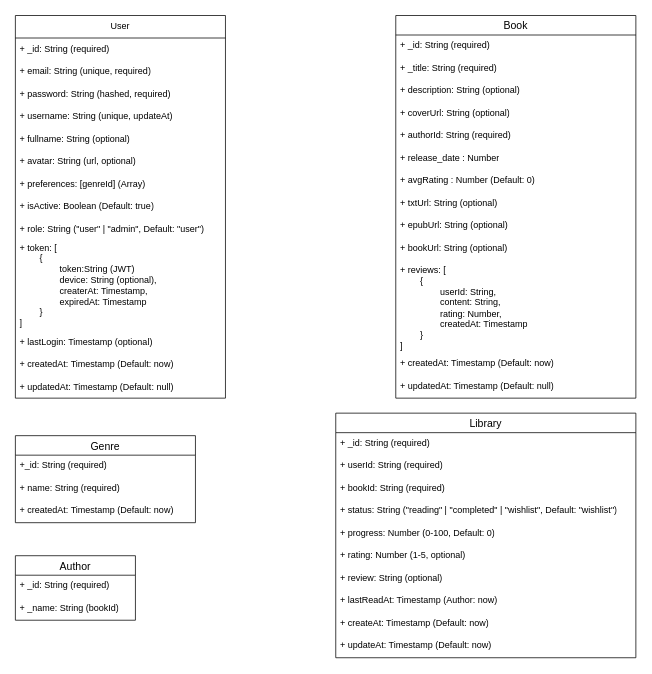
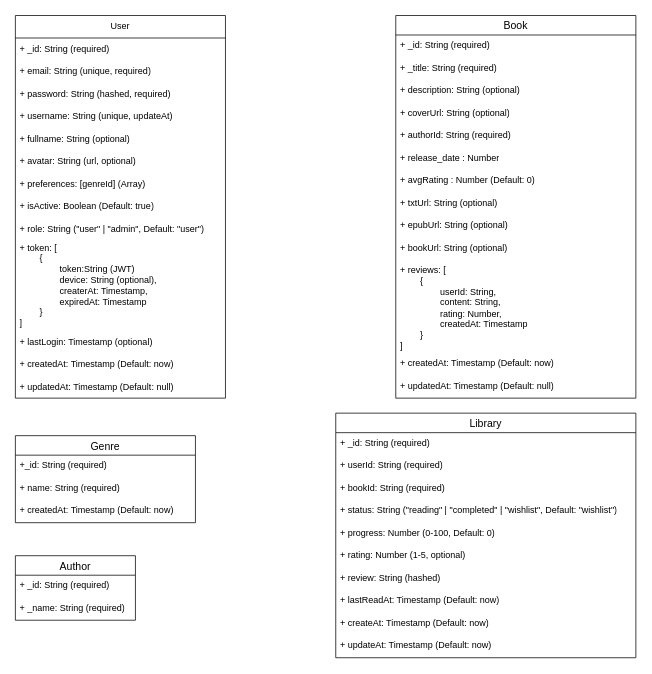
  <mxCell id="0" />
  <mxCell id="1" parent="0" />
  <mxCell id="2" value="User" style="swimlane;fontStyle=0;childLayout=stackLayout;horizontal=1;startSize=30;horizontalStack=0;resizeParent=1;resizeParentMax=0;resizeLast=0;collapsible=1;marginBottom=0;whiteSpace=wrap;html=1;" parent="1" vertex="1"><mxGeometry width="280" height="510" as="geometry" x="20" y="20" /></mxCell>
  <mxCell id="3" value="+ _id: String (required)" style="text;strokeColor=none;fillColor=none;align=left;verticalAlign=middle;spacingLeft=4;spacingRight=4;overflow=hidden;points=[[0,0.5],[1,0.5]];portConstraint=eastwest;rotatable=0;whiteSpace=wrap;html=1;" parent="2" vertex="1"><mxGeometry y="30" width="280" height="30" as="geometry" /></mxCell>
  <mxCell id="4" value="+ email: String (unique, required)" style="text;strokeColor=none;fillColor=none;align=left;verticalAlign=middle;spacingLeft=4;spacingRight=4;overflow=hidden;points=[[0,0.5],[1,0.5]];portConstraint=eastwest;rotatable=0;whiteSpace=wrap;html=1;" parent="2" vertex="1"><mxGeometry y="60" width="280" height="30" as="geometry" /></mxCell>
  <mxCell id="5" value="+ password: String (hashed, required)" style="text;strokeColor=none;fillColor=none;align=left;verticalAlign=middle;spacingLeft=4;spacingRight=4;overflow=hidden;points=[[0,0.5],[1,0.5]];portConstraint=eastwest;rotatable=0;whiteSpace=wrap;html=1;" parent="2" vertex="1"><mxGeometry y="90" width="280" height="30" as="geometry" /></mxCell>
  <mxCell id="6" value="+ username: String (unique, updateAt)" style="text;strokeColor=none;fillColor=none;align=left;verticalAlign=middle;spacingLeft=4;spacingRight=4;overflow=hidden;points=[[0,0.5],[1,0.5]];portConstraint=eastwest;rotatable=0;whiteSpace=wrap;html=1;" parent="2" vertex="1"><mxGeometry y="120" width="280" height="30" as="geometry" /></mxCell>
  <mxCell id="7" value="+ fullname: String (optional)" style="text;strokeColor=none;fillColor=none;align=left;verticalAlign=middle;spacingLeft=4;spacingRight=4;overflow=hidden;points=[[0,0.5],[1,0.5]];portConstraint=eastwest;rotatable=0;whiteSpace=wrap;html=1;" parent="2" vertex="1"><mxGeometry y="150" width="280" height="30" as="geometry" /></mxCell>
  <mxCell id="8" value="+ avatar: String (url, optional)" style="text;strokeColor=none;fillColor=none;align=left;verticalAlign=middle;spacingLeft=4;spacingRight=4;overflow=hidden;points=[[0,0.5],[1,0.5]];portConstraint=eastwest;rotatable=0;whiteSpace=wrap;html=1;" parent="2" vertex="1"><mxGeometry y="180" width="280" height="30" as="geometry" /></mxCell>
  <mxCell id="9" value="+ preferences: [genreId] (Array)" style="text;strokeColor=none;fillColor=none;align=left;verticalAlign=middle;spacingLeft=4;spacingRight=4;overflow=hidden;points=[[0,0.5],[1,0.5]];portConstraint=eastwest;rotatable=0;whiteSpace=wrap;html=1;" parent="2" vertex="1"><mxGeometry y="210" width="280" height="30" as="geometry" /></mxCell>
  <mxCell id="10" value="+ isActive: Boolean (Default: true)" style="text;strokeColor=none;fillColor=none;align=left;verticalAlign=middle;spacingLeft=4;spacingRight=4;overflow=hidden;points=[[0,0.5],[1,0.5]];portConstraint=eastwest;rotatable=0;whiteSpace=wrap;html=1;" parent="2" vertex="1"><mxGeometry y="240" width="280" height="30" as="geometry" /></mxCell>
  <mxCell id="11" value="+ role: String (&quot;user&quot; | &quot;admin&quot;, Default: &quot;user&quot;)" style="text;strokeColor=none;fillColor=none;align=left;verticalAlign=middle;spacingLeft=4;spacingRight=4;overflow=hidden;points=[[0,0.5],[1,0.5]];portConstraint=eastwest;rotatable=0;whiteSpace=wrap;html=1;" parent="2" vertex="1"><mxGeometry y="270" width="280" height="30" as="geometry" /></mxCell>
  <mxCell id="12" value="+ token: [&lt;div&gt;&lt;span style=&quot;white-space: pre;&quot;&gt;&#09;&lt;/span&gt;{&lt;br&gt;&lt;/div&gt;&lt;div&gt;&lt;span style=&quot;white-space: pre;&quot;&gt;&#09;&lt;/span&gt;&lt;span style=&quot;white-space: pre;&quot;&gt;&#09;&lt;/span&gt;token:String (JWT)&lt;br&gt;&lt;/div&gt;&lt;div&gt;&lt;span style=&quot;white-space: pre;&quot;&gt;&#09;&lt;/span&gt;&lt;span style=&quot;white-space: pre;&quot;&gt;&#09;&lt;/span&gt;device: String (optional),&lt;br&gt;&lt;/div&gt;&lt;div&gt;&lt;span style=&quot;white-space: pre;&quot;&gt;&#09;&lt;/span&gt;&lt;span style=&quot;white-space: pre;&quot;&gt;&#09;&lt;/span&gt;createrAt: Timestamp,&lt;br&gt;&lt;/div&gt;&lt;div&gt;&lt;span style=&quot;white-space: pre;&quot;&gt;&#09;&lt;/span&gt;&lt;span style=&quot;white-space: pre;&quot;&gt;&#09;&lt;/span&gt;expiredAt: Timestamp&lt;br&gt;&lt;/div&gt;&lt;div&gt;&lt;span style=&quot;white-space: pre;&quot;&gt;&#09;&lt;/span&gt;}&lt;br&gt;&lt;/div&gt;&lt;div&gt;]&lt;br&gt;&lt;/div&gt;" style="text;strokeColor=none;fillColor=none;align=left;verticalAlign=middle;spacingLeft=4;spacingRight=4;overflow=hidden;points=[[0,0.5],[1,0.5]];portConstraint=eastwest;rotatable=0;whiteSpace=wrap;html=1;" parent="2" vertex="1"><mxGeometry y="300" width="280" height="120" as="geometry" /></mxCell>
  <mxCell id="13" value="+ lastLogin: Timestamp (optional)" style="text;strokeColor=none;fillColor=none;align=left;verticalAlign=middle;spacingLeft=4;spacingRight=4;overflow=hidden;points=[[0,0.5],[1,0.5]];portConstraint=eastwest;rotatable=0;whiteSpace=wrap;html=1;" parent="2" vertex="1"><mxGeometry y="420" width="280" height="30" as="geometry" /></mxCell>
  <mxCell id="14" value="+ createdAt: Timestamp (Default: now)" style="text;strokeColor=none;fillColor=none;align=left;verticalAlign=middle;spacingLeft=4;spacingRight=4;overflow=hidden;points=[[0,0.5],[1,0.5]];portConstraint=eastwest;rotatable=0;whiteSpace=wrap;html=1;" parent="2" vertex="1"><mxGeometry y="450" width="280" height="30" as="geometry" /></mxCell>
  <mxCell id="15" value="+ updatedAt: Timestamp (Default: null)" style="text;strokeColor=none;fillColor=none;align=left;verticalAlign=middle;spacingLeft=4;spacingRight=4;overflow=hidden;points=[[0,0.5],[1,0.5]];portConstraint=eastwest;rotatable=0;whiteSpace=wrap;html=1;" parent="2" vertex="1"><mxGeometry y="480" width="280" height="30" as="geometry" /></mxCell>
  <mxCell id="16" value="Genre" style="swimlane;fontStyle=0;childLayout=stackLayout;horizontal=1;startSize=26;horizontalStack=0;resizeParent=1;resizeParentMax=0;resizeLast=0;collapsible=1;marginBottom=0;align=center;fontSize=14;" parent="1" vertex="1"><mxGeometry y="580" width="240" height="116" as="geometry" x="20" /></mxCell>
  <mxCell id="17" value="+_id: String (required)" style="text;strokeColor=none;fillColor=none;spacingLeft=4;spacingRight=4;overflow=hidden;rotatable=0;points=[[0,0.5],[1,0.5]];portConstraint=eastwest;fontSize=12;whiteSpace=wrap;html=1;" parent="16" vertex="1"><mxGeometry y="26" width="240" height="30" as="geometry" /></mxCell>
  <mxCell id="18" value="+ name: String (required)" style="text;strokeColor=none;fillColor=none;spacingLeft=4;spacingRight=4;overflow=hidden;rotatable=0;points=[[0,0.5],[1,0.5]];portConstraint=eastwest;fontSize=12;whiteSpace=wrap;html=1;" parent="16" vertex="1"><mxGeometry y="56" width="240" height="30" as="geometry" /></mxCell>
  <mxCell id="19" value="+ createdAt: Timestamp (Default: now)" style="text;strokeColor=none;fillColor=none;spacingLeft=4;spacingRight=4;overflow=hidden;rotatable=0;points=[[0,0.5],[1,0.5]];portConstraint=eastwest;fontSize=12;whiteSpace=wrap;html=1;" parent="16" vertex="1"><mxGeometry y="86" width="240" height="30" as="geometry" /></mxCell>
  <mxCell id="20" value="Author" style="swimlane;fontStyle=0;childLayout=stackLayout;horizontal=1;startSize=26;horizontalStack=0;resizeParent=1;resizeParentMax=0;resizeLast=0;collapsible=1;marginBottom=0;align=center;fontSize=14;" parent="1" vertex="1"><mxGeometry y="740" width="160" height="86" as="geometry" x="20" /></mxCell>
  <mxCell id="21" value="+ _id: String (required)" style="text;strokeColor=none;fillColor=none;spacingLeft=4;spacingRight=4;overflow=hidden;rotatable=0;points=[[0,0.5],[1,0.5]];portConstraint=eastwest;fontSize=12;whiteSpace=wrap;html=1;" parent="20" vertex="1"><mxGeometry y="26" width="160" height="30" as="geometry" /></mxCell>
- <mxCell id="22" value="+ _name: String (bookId)" style="text;strokeColor=none;fillColor=none;spacingLeft=4;spacingRight=4;overflow=hidden;rotatable=0;points=[[0,0.5],[1,0.5]];portConstraint=eastwest;fontSize=12;whiteSpace=wrap;html=1;" parent="20" vertex="1"><mxGeometry y="56" width="160" height="30" as="geometry" /></mxCell>
+ <mxCell id="22" value="+ _name: String (required)" style="text;strokeColor=none;fillColor=none;spacingLeft=4;spacingRight=4;overflow=hidden;rotatable=0;points=[[0,0.5],[1,0.5]];portConstraint=eastwest;fontSize=12;whiteSpace=wrap;html=1;" parent="20" vertex="1"><mxGeometry y="56" width="160" height="30" as="geometry" /></mxCell>
  <mxCell id="23" value="Library" style="swimlane;fontStyle=0;childLayout=stackLayout;horizontal=1;startSize=26;horizontalStack=0;resizeParent=1;resizeParentMax=0;resizeLast=0;collapsible=1;marginBottom=0;align=center;fontSize=14;" parent="1" vertex="1"><mxGeometry x="447" y="550" width="400" height="326" as="geometry" /></mxCell>
  <mxCell id="24" value="+ _id: String (required)" style="text;strokeColor=none;fillColor=none;spacingLeft=4;spacingRight=4;overflow=hidden;rotatable=0;points=[[0,0.5],[1,0.5]];portConstraint=eastwest;fontSize=12;whiteSpace=wrap;html=1;" parent="23" vertex="1"><mxGeometry y="26" width="400" height="30" as="geometry" /></mxCell>
  <mxCell id="25" value="+ userId: String (required)" style="text;strokeColor=none;fillColor=none;spacingLeft=4;spacingRight=4;overflow=hidden;rotatable=0;points=[[0,0.5],[1,0.5]];portConstraint=eastwest;fontSize=12;whiteSpace=wrap;html=1;" parent="23" vertex="1"><mxGeometry y="56" width="400" height="30" as="geometry" /></mxCell>
  <mxCell id="26" value="+ bookId: String (required)" style="text;strokeColor=none;fillColor=none;spacingLeft=4;spacingRight=4;overflow=hidden;rotatable=0;points=[[0,0.5],[1,0.5]];portConstraint=eastwest;fontSize=12;whiteSpace=wrap;html=1;" parent="23" vertex="1"><mxGeometry y="86" width="400" height="30" as="geometry" /></mxCell>
  <mxCell id="27" value="+ status: String (&quot;reading&quot; | &quot;completed&quot; | &quot;wishlist&quot;, Default: &quot;wishlist&quot;)" style="text;strokeColor=none;fillColor=none;spacingLeft=4;spacingRight=4;overflow=hidden;rotatable=0;points=[[0,0.5],[1,0.5]];portConstraint=eastwest;fontSize=12;whiteSpace=wrap;html=1;" parent="23" vertex="1"><mxGeometry y="116" width="400" height="30" as="geometry" /></mxCell>
  <mxCell id="28" value="+ progress: Number (0-100, Default: 0)" style="text;strokeColor=none;fillColor=none;spacingLeft=4;spacingRight=4;overflow=hidden;rotatable=0;points=[[0,0.5],[1,0.5]];portConstraint=eastwest;fontSize=12;whiteSpace=wrap;html=1;" parent="23" vertex="1"><mxGeometry y="146" width="400" height="30" as="geometry" /></mxCell>
  <mxCell id="29" value="+ rating: Number (1-5, optional)" style="text;strokeColor=none;fillColor=none;spacingLeft=4;spacingRight=4;overflow=hidden;rotatable=0;points=[[0,0.5],[1,0.5]];portConstraint=eastwest;fontSize=12;whiteSpace=wrap;html=1;" parent="23" vertex="1"><mxGeometry y="176" width="400" height="30" as="geometry" /></mxCell>
- <mxCell id="30" value="+ review: String (optional)" style="text;strokeColor=none;fillColor=none;spacingLeft=4;spacingRight=4;overflow=hidden;rotatable=0;points=[[0,0.5],[1,0.5]];portConstraint=eastwest;fontSize=12;whiteSpace=wrap;html=1;" parent="23" vertex="1"><mxGeometry y="206" width="400" height="30" as="geometry" /></mxCell>
- <mxCell id="31" value="+ lastReadAt: Timestamp (Author: now)" style="text;strokeColor=none;fillColor=none;spacingLeft=4;spacingRight=4;overflow=hidden;rotatable=0;points=[[0,0.5],[1,0.5]];portConstraint=eastwest;fontSize=12;whiteSpace=wrap;html=1;" parent="23" vertex="1"><mxGeometry y="236" width="400" height="30" as="geometry" /></mxCell>
+ <mxCell id="30" value="+ review: String (hashed)" style="text;strokeColor=none;fillColor=none;spacingLeft=4;spacingRight=4;overflow=hidden;rotatable=0;points=[[0,0.5],[1,0.5]];portConstraint=eastwest;fontSize=12;whiteSpace=wrap;html=1;" parent="23" vertex="1"><mxGeometry y="206" width="400" height="30" as="geometry" /></mxCell>
+ <mxCell id="31" value="+ lastReadAt: Timestamp (Default: now)" style="text;strokeColor=none;fillColor=none;spacingLeft=4;spacingRight=4;overflow=hidden;rotatable=0;points=[[0,0.5],[1,0.5]];portConstraint=eastwest;fontSize=12;whiteSpace=wrap;html=1;" parent="23" vertex="1"><mxGeometry y="236" width="400" height="30" as="geometry" /></mxCell>
  <mxCell id="32" value="+ createAt: Timestamp (Default: now)" style="text;strokeColor=none;fillColor=none;spacingLeft=4;spacingRight=4;overflow=hidden;rotatable=0;points=[[0,0.5],[1,0.5]];portConstraint=eastwest;fontSize=12;whiteSpace=wrap;html=1;" parent="23" vertex="1"><mxGeometry y="266" width="400" height="30" as="geometry" /></mxCell>
  <mxCell id="33" value="+ updateAt: Timestamp (Default: now)" style="text;strokeColor=none;fillColor=none;spacingLeft=4;spacingRight=4;overflow=hidden;rotatable=0;points=[[0,0.5],[1,0.5]];portConstraint=eastwest;fontSize=12;whiteSpace=wrap;html=1;" parent="23" vertex="1"><mxGeometry y="296" width="400" height="30" as="geometry" /></mxCell>
  <mxCell id="34" value="Book" style="swimlane;fontStyle=0;childLayout=stackLayout;horizontal=1;startSize=26;horizontalStack=0;resizeParent=1;resizeParentMax=0;resizeLast=0;collapsible=1;marginBottom=0;align=center;fontSize=14;" vertex="1" parent="1"><mxGeometry x="527" width="320" height="510" as="geometry" y="20" /></mxCell>
  <mxCell id="35" value="+ _id: String (required)" style="text;strokeColor=none;fillColor=none;spacingLeft=4;spacingRight=4;overflow=hidden;rotatable=0;points=[[0,0.5],[1,0.5]];portConstraint=eastwest;fontSize=12;whiteSpace=wrap;html=1;" vertex="1" parent="34"><mxGeometry y="26" width="320" height="30" as="geometry" /></mxCell>
  <mxCell id="36" value="+ _title: String (required)" style="text;strokeColor=none;fillColor=none;spacingLeft=4;spacingRight=4;overflow=hidden;rotatable=0;points=[[0,0.5],[1,0.5]];portConstraint=eastwest;fontSize=12;whiteSpace=wrap;html=1;" vertex="1" parent="34"><mxGeometry y="56" width="320" height="30" as="geometry" /></mxCell>
  <mxCell id="37" value="+ description: String (optional)" style="text;strokeColor=none;fillColor=none;spacingLeft=4;spacingRight=4;overflow=hidden;rotatable=0;points=[[0,0.5],[1,0.5]];portConstraint=eastwest;fontSize=12;whiteSpace=wrap;html=1;" vertex="1" parent="34"><mxGeometry y="86" width="320" height="30" as="geometry" /></mxCell>
  <mxCell id="38" value="+ coverUrl: String (optional)" style="text;strokeColor=none;fillColor=none;spacingLeft=4;spacingRight=4;overflow=hidden;rotatable=0;points=[[0,0.5],[1,0.5]];portConstraint=eastwest;fontSize=12;whiteSpace=wrap;html=1;" vertex="1" parent="34"><mxGeometry y="116" width="320" height="30" as="geometry" /></mxCell>
  <mxCell id="39" value="+ authorId: String (required)" style="text;strokeColor=none;fillColor=none;spacingLeft=4;spacingRight=4;overflow=hidden;rotatable=0;points=[[0,0.5],[1,0.5]];portConstraint=eastwest;fontSize=12;whiteSpace=wrap;html=1;" vertex="1" parent="34"><mxGeometry y="146" width="320" height="30" as="geometry" /></mxCell>
  <mxCell id="40" value="+&amp;nbsp;release_date : Number" style="text;strokeColor=none;fillColor=none;spacingLeft=4;spacingRight=4;overflow=hidden;rotatable=0;points=[[0,0.5],[1,0.5]];portConstraint=eastwest;fontSize=12;whiteSpace=wrap;html=1;" vertex="1" parent="34"><mxGeometry y="176" width="320" height="30" as="geometry" /></mxCell>
  <mxCell id="41" value="+ avgRating : Number (Default: 0)" style="text;strokeColor=none;fillColor=none;spacingLeft=4;spacingRight=4;overflow=hidden;rotatable=0;points=[[0,0.5],[1,0.5]];portConstraint=eastwest;fontSize=12;whiteSpace=wrap;html=1;" vertex="1" parent="34"><mxGeometry y="206" width="320" height="30" as="geometry" /></mxCell>
  <mxCell id="42" value="+ txtUrl: String (optional)" style="text;strokeColor=none;fillColor=none;spacingLeft=4;spacingRight=4;overflow=hidden;rotatable=0;points=[[0,0.5],[1,0.5]];portConstraint=eastwest;fontSize=12;whiteSpace=wrap;html=1;" vertex="1" parent="34"><mxGeometry y="236" width="320" height="30" as="geometry" /></mxCell>
  <mxCell id="43" value="+ epubUrl: String (optional)" style="text;strokeColor=none;fillColor=none;spacingLeft=4;spacingRight=4;overflow=hidden;rotatable=0;points=[[0,0.5],[1,0.5]];portConstraint=eastwest;fontSize=12;whiteSpace=wrap;html=1;" vertex="1" parent="34"><mxGeometry y="266" width="320" height="30" as="geometry" /></mxCell>
  <mxCell id="44" value="+ bookUrl: String (optional)" style="text;strokeColor=none;fillColor=none;spacingLeft=4;spacingRight=4;overflow=hidden;rotatable=0;points=[[0,0.5],[1,0.5]];portConstraint=eastwest;fontSize=12;whiteSpace=wrap;html=1;" vertex="1" parent="34"><mxGeometry y="296" width="320" height="30" as="geometry" /></mxCell>
  <mxCell id="45" value="+ reviews: [&lt;div&gt;&lt;span style=&quot;white-space: pre;&quot;&gt;&#09;&lt;/span&gt;{&lt;/div&gt;&lt;div&gt;&lt;span style=&quot;white-space: pre;&quot;&gt;&#09;&lt;span style=&quot;white-space: pre;&quot;&gt;&#09;&lt;/span&gt;&lt;/span&gt;userId: String,&lt;br&gt;&lt;/div&gt;&lt;div&gt;&lt;span style=&quot;white-space: pre;&quot;&gt;&#09;&lt;span style=&quot;white-space: pre;&quot;&gt;&#09;&lt;/span&gt;&lt;/span&gt;content: String,&lt;br&gt;&lt;/div&gt;&lt;div&gt;&lt;span style=&quot;white-space: pre;&quot;&gt;&#09;&lt;span style=&quot;white-space: pre;&quot;&gt;&#09;&lt;/span&gt;&lt;/span&gt;rating: Number,&lt;br&gt;&lt;/div&gt;&lt;div&gt;&lt;span style=&quot;white-space: pre;&quot;&gt;&#09;&lt;span style=&quot;white-space: pre;&quot;&gt;&#09;&lt;/span&gt;&lt;/span&gt;createdAt: Timestamp&lt;br&gt;&lt;/div&gt;&lt;div&gt;&lt;span style=&quot;white-space: pre;&quot;&gt;&#09;&lt;/span&gt;}&lt;br&gt;&lt;div&gt;]&lt;/div&gt;&lt;/div&gt;" style="text;strokeColor=none;fillColor=none;spacingLeft=4;spacingRight=4;overflow=hidden;rotatable=0;points=[[0,0.5],[1,0.5]];portConstraint=eastwest;fontSize=12;whiteSpace=wrap;html=1;" vertex="1" parent="34"><mxGeometry y="326" width="320" height="124" as="geometry" /></mxCell>
  <mxCell id="46" value="+ createdAt: Timestamp (Default: now)" style="text;strokeColor=none;fillColor=none;spacingLeft=4;spacingRight=4;overflow=hidden;rotatable=0;points=[[0,0.5],[1,0.5]];portConstraint=eastwest;fontSize=12;whiteSpace=wrap;html=1;" vertex="1" parent="34"><mxGeometry y="450" width="320" height="30" as="geometry" /></mxCell>
  <mxCell id="47" value="+ updatedAt: Timestamp (Default: null)" style="text;strokeColor=none;fillColor=none;spacingLeft=4;spacingRight=4;overflow=hidden;rotatable=0;points=[[0,0.5],[1,0.5]];portConstraint=eastwest;fontSize=12;whiteSpace=wrap;html=1;" vertex="1" parent="34"><mxGeometry y="480" width="320" height="30" as="geometry" /></mxCell>
